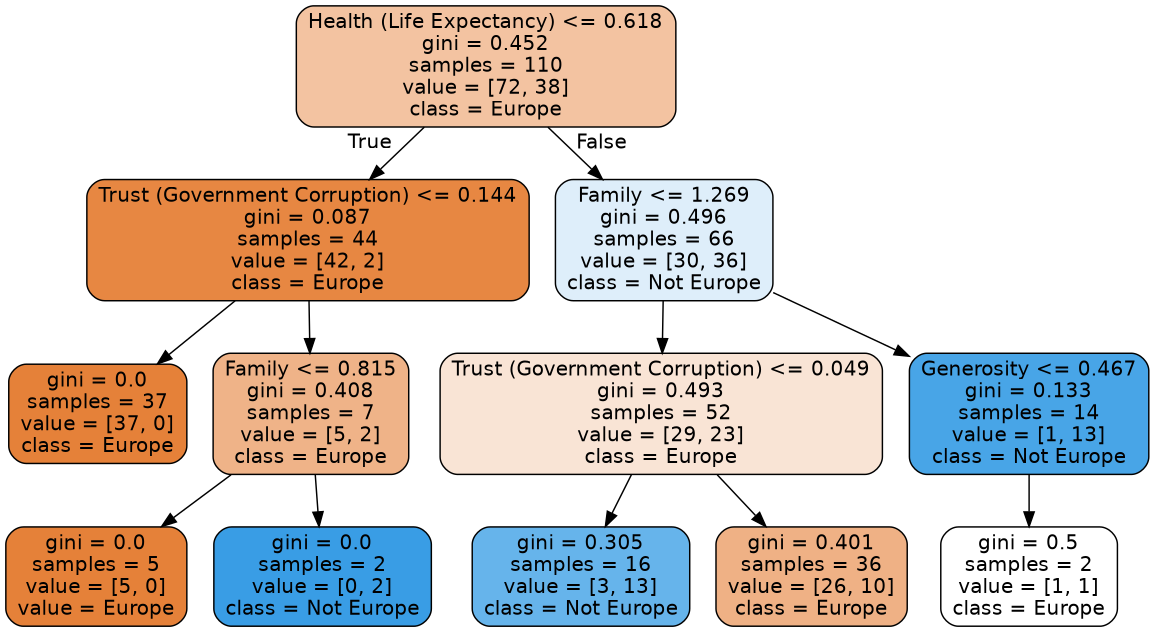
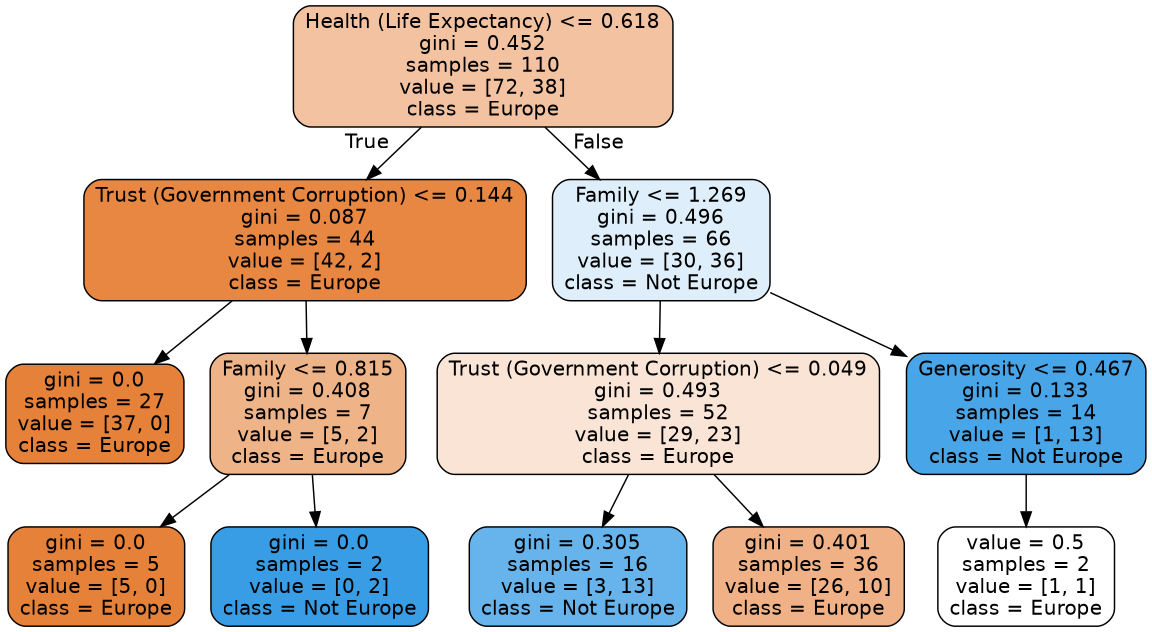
  digraph {
    node [color=black fillcolor="#e58139ff" fontname=helvetica shape=box style="filled, rounded"]
    edge [fontname=helvetica]
    n1 [fillcolor="#e5813978" label="Health (Life Expectancy) <= 0.618\ngini = 0.452\nsamples = 110\nvalue = [72, 38]\nclass = Europe"]
    n2 [fillcolor="#e58139f3" label="Trust (Government Corruption) <= 0.144\ngini = 0.087\nsamples = 44\nvalue = [42, 2]\nclass = Europe"]
    n3 [fillcolor="#399de52a" label="Family <= 1.269\ngini = 0.496\nsamples = 66\nvalue = [30, 36]\nclass = Not Europe"]
-   n4 [label="gini = 0.0\nsamples = 37\nvalue = [37, 0]\nclass = Europe"]
+   n4 [label="gini = 0.0\nsamples = 27\nvalue = [37, 0]\nclass = Europe"]
    n5 [fillcolor="#e5813999" label="Family <= 0.815\ngini = 0.408\nsamples = 7\nvalue = [5, 2]\nclass = Europe"]
    n6 [fillcolor="#e5813935" label="Trust (Government Corruption) <= 0.049\ngini = 0.493\nsamples = 52\nvalue = [29, 23]\nclass = Europe"]
    n7 [fillcolor="#399de5eb" label="Generosity <= 0.467\ngini = 0.133\nsamples = 14\nvalue = [1, 13]\nclass = Not Europe"]
-   n8 [label="gini = 0.0\nsamples = 5\nvalue = [5, 0]\nvalue = Europe"]
+   n8 [label="gini = 0.0\nsamples = 5\nvalue = [5, 0]\nclass = Europe"]
    n9 [fillcolor="#399de5ff" label="gini = 0.0\nsamples = 2\nvalue = [0, 2]\nclass = Not Europe"]
    n10 [fillcolor="#399de5c4" label="gini = 0.305\nsamples = 16\nvalue = [3, 13]\nclass = Not Europe"]
    n11 [fillcolor="#e581399d" label="gini = 0.401\nsamples = 36\nvalue = [26, 10]\nclass = Europe"]
-   n12 [fillcolor="#e5813900" label="gini = 0.5\nsamples = 2\nvalue = [1, 1]\nclass = Europe"]
+   n12 [fillcolor="#e5813900" label="value = 0.5\nsamples = 2\nvalue = [1, 1]\nclass = Europe"]
    n1 -> n2 [headlabel=True labelangle=45 labeldistance=2.5]
    n1 -> n3 [headlabel=False labelangle=-45 labeldistance=2.5]
    n2 -> n4
    n2 -> n5
    n3 -> n6
    n3 -> n7
    n5 -> n8
    n5 -> n9
    n6 -> n10
    n6 -> n11
    n7 -> n12
  }
